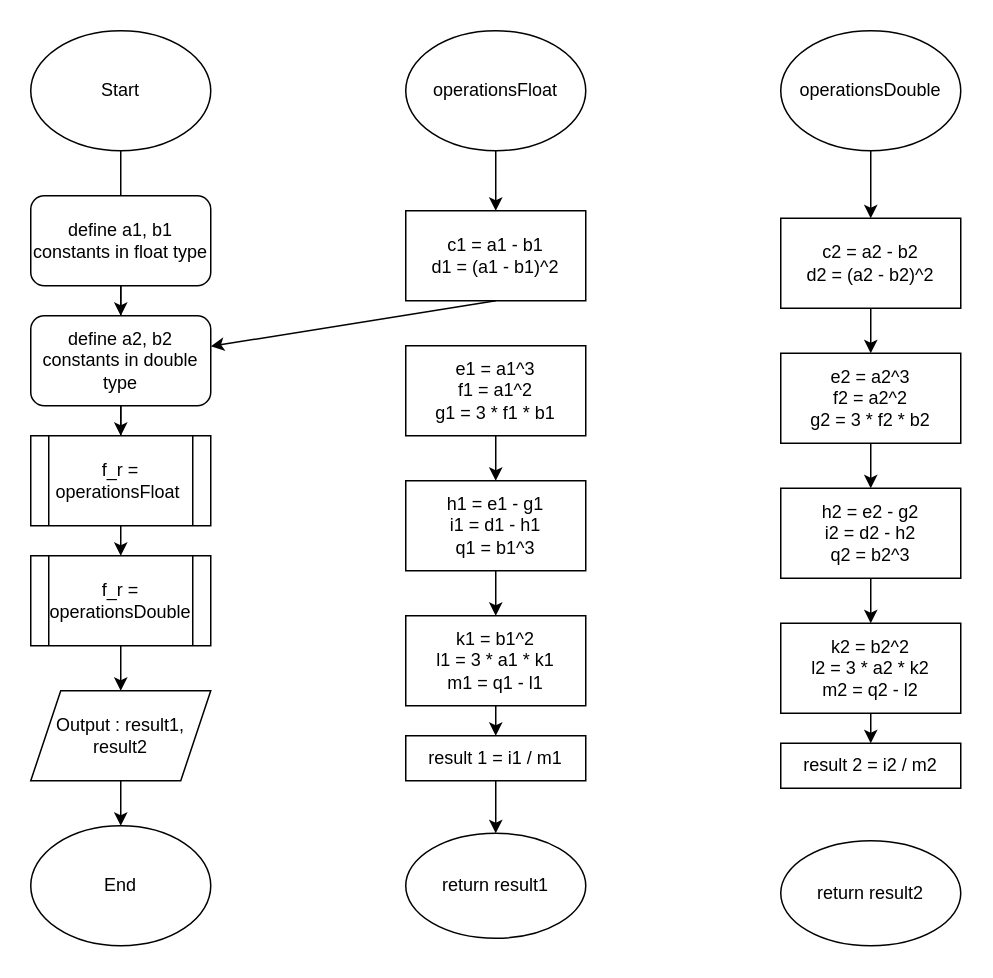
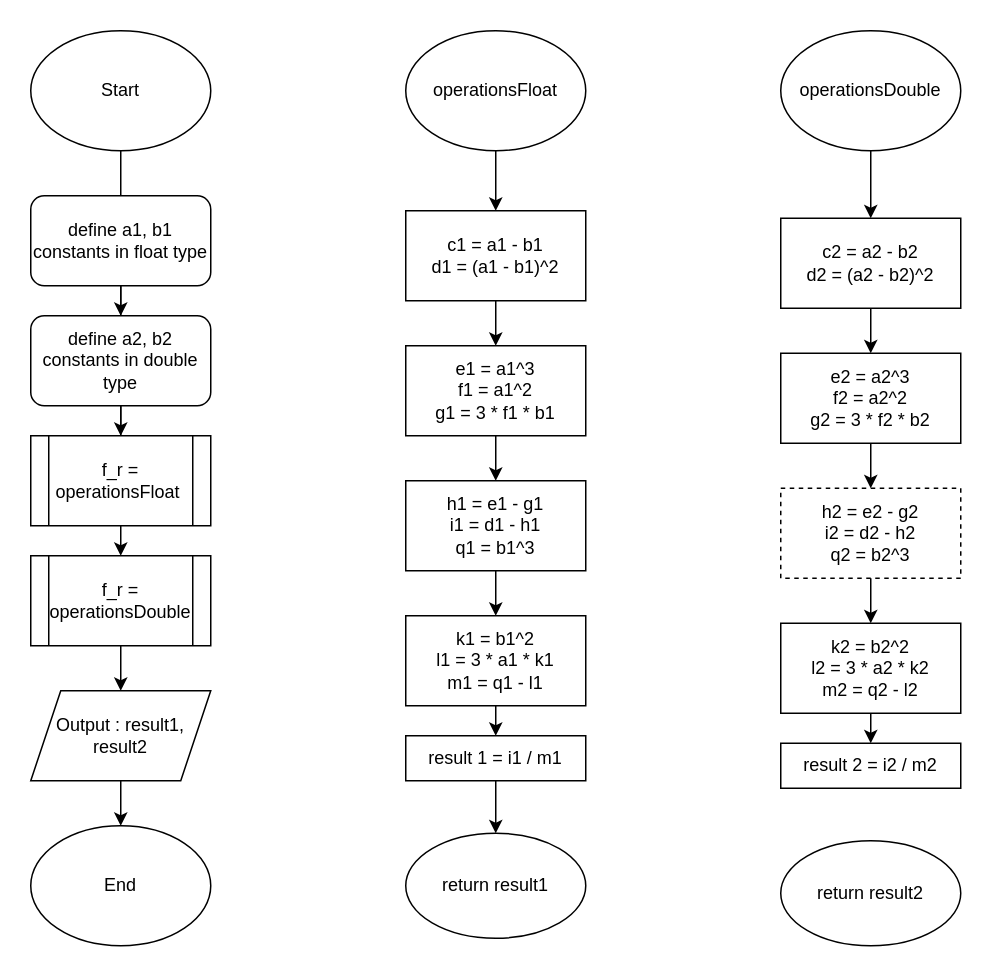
  <mxCell id="0" />
  <mxCell id="1" parent="0" />
  <mxCell id="2" value="" style="edgeStyle=orthogonalEdgeStyle;rounded=0;orthogonalLoop=1;jettySize=auto;html=1;" edge="1" parent="1" source="3" target="8"><mxGeometry relative="1" as="geometry" /></mxCell>
  <mxCell id="3" value="Start" style="ellipse;whiteSpace=wrap;html=1;" vertex="1" parent="1"><mxGeometry x="20" y="20" width="120" height="80" as="geometry" /></mxCell>
  <mxCell id="4" value="End" style="ellipse;whiteSpace=wrap;html=1;" vertex="1" parent="1"><mxGeometry x="20" y="550" width="120" height="80" as="geometry" /></mxCell>
  <mxCell id="5" value="" style="edgeStyle=orthogonalEdgeStyle;rounded=0;orthogonalLoop=1;jettySize=auto;html=1;" edge="1" parent="1" source="6" target="9"><mxGeometry relative="1" as="geometry" /></mxCell>
  <mxCell id="6" value="define a1, b1 constants in float type" style="rounded=1;whiteSpace=wrap;html=1;" vertex="1" parent="1"><mxGeometry x="20" y="130" width="120" height="60" as="geometry" /></mxCell>
  <mxCell id="7" value="" style="edgeStyle=orthogonalEdgeStyle;rounded=0;orthogonalLoop=1;jettySize=auto;html=1;" edge="1" parent="1" source="8" target="11"><mxGeometry relative="1" as="geometry" /></mxCell>
  <mxCell id="8" value="define a2, b2 constants in double type" style="rounded=1;whiteSpace=wrap;html=1;" vertex="1" parent="1"><mxGeometry x="20" y="210" width="120" height="60" as="geometry" /></mxCell>
  <mxCell id="9" value="f_r = operationsFloat&amp;nbsp;" style="shape=process;whiteSpace=wrap;html=1;backgroundOutline=1;" vertex="1" parent="1"><mxGeometry x="20" y="290" width="120" height="60" as="geometry" /></mxCell>
  <mxCell id="10" value="" style="edgeStyle=orthogonalEdgeStyle;rounded=0;orthogonalLoop=1;jettySize=auto;html=1;" edge="1" parent="1" source="11" target="13"><mxGeometry relative="1" as="geometry" /></mxCell>
  <mxCell id="11" value="f_r = operationsDouble" style="shape=process;whiteSpace=wrap;html=1;backgroundOutline=1;" vertex="1" parent="1"><mxGeometry x="20" y="370" width="120" height="60" as="geometry" /></mxCell>
  <mxCell id="12" value="" style="edgeStyle=orthogonalEdgeStyle;rounded=0;orthogonalLoop=1;jettySize=auto;html=1;" edge="1" parent="1" source="13" target="4"><mxGeometry relative="1" as="geometry" /></mxCell>
  <mxCell id="13" value="Output : result1, result2" style="shape=parallelogram;perimeter=parallelogramPerimeter;whiteSpace=wrap;html=1;fixedSize=1;" vertex="1" parent="1"><mxGeometry x="20" y="460" width="120" height="60" as="geometry" /></mxCell>
  <mxCell id="14" value="operationsFloat" style="ellipse;whiteSpace=wrap;html=1;" vertex="1" parent="1"><mxGeometry x="270" y="20" width="120" height="80" as="geometry" /></mxCell>
  <mxCell id="15" value="operationsDouble" style="ellipse;whiteSpace=wrap;html=1;" vertex="1" parent="1"><mxGeometry x="520" y="20" width="120" height="80" as="geometry" /></mxCell>
  <mxCell id="16" value="c1 = a1 - b1&lt;div&gt;d1 = (a1 - b1)^2&lt;/div&gt;" style="rounded=0;whiteSpace=wrap;html=1;" vertex="1" parent="1"><mxGeometry x="270" y="140" width="120" height="60" as="geometry" /></mxCell>
  <mxCell id="17" value="e1 = a1^3&lt;div&gt;f1 = a1^2&lt;/div&gt;&lt;div&gt;g1 = 3 * f1 * b1&lt;/div&gt;" style="rounded=0;whiteSpace=wrap;html=1;" vertex="1" parent="1"><mxGeometry x="270" y="230" width="120" height="60" as="geometry" /></mxCell>
  <mxCell id="18" value="h1 = e1 - g1&lt;div&gt;i1 = d1 - h1&lt;/div&gt;&lt;div&gt;q1 = b1^3&lt;/div&gt;" style="rounded=0;whiteSpace=wrap;html=1;" vertex="1" parent="1"><mxGeometry x="270" y="320" width="120" height="60" as="geometry" /></mxCell>
  <mxCell id="19" value="k1 = b1^2&lt;div&gt;l1 = 3 * a1 * k1&lt;/div&gt;&lt;div&gt;m1 = q1 - l1&lt;/div&gt;" style="rounded=0;whiteSpace=wrap;html=1;" vertex="1" parent="1"><mxGeometry x="270" y="410" width="120" height="60" as="geometry" /></mxCell>
  <mxCell id="20" value="result 1 = i1 / m1" style="rounded=0;whiteSpace=wrap;html=1;" vertex="1" parent="1"><mxGeometry x="270" y="490" width="120" height="30" as="geometry" /></mxCell>
  <mxCell id="21" value="return result1" style="ellipse;whiteSpace=wrap;html=1;" vertex="1" parent="1"><mxGeometry x="270" y="555" width="120" height="70" as="geometry" /></mxCell>
  <mxCell id="22" value="" style="endArrow=classic;html=1;rounded=0;exitX=0.5;exitY=1;exitDx=0;exitDy=0;entryX=0.5;entryY=0;entryDx=0;entryDy=0;" edge="1" parent="1" source="14" target="16"><mxGeometry width="50" height="50" relative="1" as="geometry"><mxPoint x="370" y="170" as="sourcePoint" /><mxPoint x="420" y="120" as="targetPoint" /></mxGeometry></mxCell>
- <mxCell id="23" value="" style="endArrow=classic;html=1;rounded=0;exitX=0.5;exitY=1;exitDx=0;exitDy=0;" edge="1" parent="1" source="16" target="8"><mxGeometry width="50" height="50" relative="1" as="geometry"><mxPoint x="350" y="120" as="sourcePoint" /><mxPoint x="350" y="150" as="targetPoint" /></mxGeometry></mxCell>
+ <mxCell id="23" value="" style="endArrow=classic;html=1;rounded=0;exitX=0.5;exitY=1;exitDx=0;exitDy=0;entryX=0.5;entryY=0;entryDx=0;entryDy=0;" edge="1" parent="1" source="16" target="17"><mxGeometry width="50" height="50" relative="1" as="geometry"><mxPoint x="350" y="120" as="sourcePoint" /><mxPoint x="350" y="150" as="targetPoint" /></mxGeometry></mxCell>
  <mxCell id="24" value="" style="endArrow=classic;html=1;rounded=0;exitX=0.5;exitY=1;exitDx=0;exitDy=0;entryX=0.5;entryY=0;entryDx=0;entryDy=0;" edge="1" parent="1" source="17" target="18"><mxGeometry width="50" height="50" relative="1" as="geometry"><mxPoint x="360" y="130" as="sourcePoint" /><mxPoint x="360" y="160" as="targetPoint" /></mxGeometry></mxCell>
  <mxCell id="25" value="" style="endArrow=classic;html=1;rounded=0;exitX=0.5;exitY=1;exitDx=0;exitDy=0;entryX=0.5;entryY=0;entryDx=0;entryDy=0;" edge="1" parent="1" source="18" target="19"><mxGeometry width="50" height="50" relative="1" as="geometry"><mxPoint x="370" y="140" as="sourcePoint" /><mxPoint x="370" y="170" as="targetPoint" /></mxGeometry></mxCell>
  <mxCell id="26" value="" style="endArrow=classic;html=1;rounded=0;exitX=0.5;exitY=1;exitDx=0;exitDy=0;entryX=0.5;entryY=0;entryDx=0;entryDy=0;" edge="1" parent="1" source="19" target="20"><mxGeometry width="50" height="50" relative="1" as="geometry"><mxPoint x="380" y="150" as="sourcePoint" /><mxPoint x="380" y="180" as="targetPoint" /></mxGeometry></mxCell>
  <mxCell id="27" value="" style="endArrow=classic;html=1;rounded=0;exitX=0.5;exitY=1;exitDx=0;exitDy=0;entryX=0.5;entryY=0;entryDx=0;entryDy=0;" edge="1" parent="1" source="20" target="21"><mxGeometry width="50" height="50" relative="1" as="geometry"><mxPoint x="390" y="160" as="sourcePoint" /><mxPoint x="390" y="190" as="targetPoint" /></mxGeometry></mxCell>
  <mxCell id="28" value="c2 = a2 - b2&lt;div&gt;d2 = (a2 - b2)^2&lt;/div&gt;" style="rounded=0;whiteSpace=wrap;html=1;" vertex="1" parent="1"><mxGeometry x="520" y="145" width="120" height="60" as="geometry" /></mxCell>
  <mxCell id="29" value="e2 = a2^3&lt;div&gt;f2 = a2^2&lt;/div&gt;&lt;div&gt;g2 = 3 * f2 * b2&lt;/div&gt;" style="rounded=0;whiteSpace=wrap;html=1;" vertex="1" parent="1"><mxGeometry x="520" y="235" width="120" height="60" as="geometry" /></mxCell>
- <mxCell id="30" value="h2 = e2 - g2&lt;div&gt;i2 = d2 - h2&lt;/div&gt;&lt;div&gt;q2 = b2^3&lt;/div&gt;" style="rounded=0;whiteSpace=wrap;html=1;" vertex="1" parent="1"><mxGeometry x="520" y="325" width="120" height="60" as="geometry" /></mxCell>
+ <mxCell id="30" value="h2 = e2 - g2&lt;div&gt;i2 = d2 - h2&lt;/div&gt;&lt;div&gt;q2 = b2^3&lt;/div&gt;" style="rounded=0;whiteSpace=wrap;html=1;dashed=1;" vertex="1" parent="1"><mxGeometry x="520" y="325" width="120" height="60" as="geometry" /></mxCell>
  <mxCell id="31" value="k2 = b2^2&lt;div&gt;l2 = 3 * a2 * k2&lt;/div&gt;&lt;div&gt;m2 = q2 - l2&lt;/div&gt;" style="rounded=0;whiteSpace=wrap;html=1;" vertex="1" parent="1"><mxGeometry x="520" y="415" width="120" height="60" as="geometry" /></mxCell>
  <mxCell id="32" value="result 2 = i2 / m2" style="rounded=0;whiteSpace=wrap;html=1;" vertex="1" parent="1"><mxGeometry x="520" y="495" width="120" height="30" as="geometry" /></mxCell>
  <mxCell id="33" value="return result2" style="ellipse;whiteSpace=wrap;html=1;" vertex="1" parent="1"><mxGeometry x="520" y="560" width="120" height="70" as="geometry" /></mxCell>
  <mxCell id="34" value="" style="endArrow=classic;html=1;rounded=0;exitX=0.5;exitY=1;exitDx=0;exitDy=0;entryX=0.5;entryY=0;entryDx=0;entryDy=0;" edge="1" parent="1" target="28" source="15"><mxGeometry width="50" height="50" relative="1" as="geometry"><mxPoint x="580" y="105" as="sourcePoint" /><mxPoint x="670" y="125" as="targetPoint" /></mxGeometry></mxCell>
  <mxCell id="35" value="" style="endArrow=classic;html=1;rounded=0;exitX=0.5;exitY=1;exitDx=0;exitDy=0;entryX=0.5;entryY=0;entryDx=0;entryDy=0;" edge="1" parent="1" source="28" target="29"><mxGeometry width="50" height="50" relative="1" as="geometry"><mxPoint x="600" y="125" as="sourcePoint" /><mxPoint x="600" y="155" as="targetPoint" /></mxGeometry></mxCell>
  <mxCell id="36" value="" style="endArrow=classic;html=1;rounded=0;exitX=0.5;exitY=1;exitDx=0;exitDy=0;entryX=0.5;entryY=0;entryDx=0;entryDy=0;" edge="1" parent="1" source="29" target="30"><mxGeometry width="50" height="50" relative="1" as="geometry"><mxPoint x="610" y="135" as="sourcePoint" /><mxPoint x="610" y="165" as="targetPoint" /></mxGeometry></mxCell>
  <mxCell id="37" value="" style="endArrow=classic;html=1;rounded=0;exitX=0.5;exitY=1;exitDx=0;exitDy=0;entryX=0.5;entryY=0;entryDx=0;entryDy=0;" edge="1" parent="1" source="30" target="31"><mxGeometry width="50" height="50" relative="1" as="geometry"><mxPoint x="620" y="145" as="sourcePoint" /><mxPoint x="620" y="175" as="targetPoint" /></mxGeometry></mxCell>
  <mxCell id="38" value="" style="endArrow=classic;html=1;rounded=0;exitX=0.5;exitY=1;exitDx=0;exitDy=0;entryX=0.5;entryY=0;entryDx=0;entryDy=0;" edge="1" parent="1" source="31" target="32"><mxGeometry width="50" height="50" relative="1" as="geometry"><mxPoint x="630" y="155" as="sourcePoint" /><mxPoint x="630" y="185" as="targetPoint" /></mxGeometry></mxCell>
